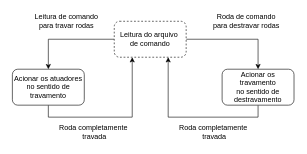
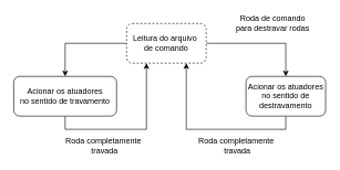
  <mxCell id="0" />
  <mxCell id="1" parent="0" />
  <mxCell id="2" value="" style="edgeStyle=orthogonalEdgeStyle;rounded=0;orthogonalLoop=1;jettySize=auto;html=1;" edge="1" parent="1" source="6" target="4"><mxGeometry relative="1" as="geometry" /></mxCell>
  <mxCell id="3" value="" style="edgeStyle=orthogonalEdgeStyle;rounded=0;orthogonalLoop=1;jettySize=auto;html=1;entryX=0.25;entryY=1;entryDx=0;entryDy=0;exitX=0.5;exitY=1;exitDx=0;exitDy=0;" edge="1" parent="1" source="4" target="6"><mxGeometry relative="1" as="geometry"><mxPoint x="80" y="255" as="targetPoint" /></mxGeometry></mxCell>
- <mxCell id="4" value="Acionar os atuadores&lt;br&gt;no sentido de travamento" style="rounded=1;whiteSpace=wrap;html=1;" vertex="1" parent="1"><mxGeometry x="20" y="115" width="120" height="60" as="geometry" /></mxCell>
+ <mxCell id="4" value="Acionar os atuadores&lt;br&gt;no sentido de travamento" style="rounded=1;whiteSpace=wrap;html=1;" vertex="1" parent="1"><mxGeometry x="20" y="115" width="155" height="60" as="geometry" /></mxCell>
  <mxCell id="5" value="" style="edgeStyle=orthogonalEdgeStyle;rounded=0;orthogonalLoop=1;jettySize=auto;html=1;" edge="1" parent="1" source="6" target="9"><mxGeometry relative="1" as="geometry" /></mxCell>
  <mxCell id="6" value="Leitura do arquivo&amp;nbsp;&lt;br&gt;de comando" style="rounded=1;whiteSpace=wrap;html=1;dashed=1;" vertex="1" parent="1"><mxGeometry x="190" y="35" width="120" height="60" as="geometry" /></mxCell>
- <mxCell id="7" value="Leitura de comando&lt;br&gt;para travar rodas" style="text;html=1;align=center;verticalAlign=middle;resizable=0;points=[];autosize=1;" vertex="1" parent="1"><mxGeometry x="50" y="20" width="120" height="30" as="geometry" /></mxCell>
  <mxCell id="8" value="" style="edgeStyle=orthogonalEdgeStyle;rounded=0;orthogonalLoop=1;jettySize=auto;html=1;entryX=0.75;entryY=1;entryDx=0;entryDy=0;exitX=0.5;exitY=1;exitDx=0;exitDy=0;" edge="1" parent="1" source="9" target="6"><mxGeometry relative="1" as="geometry"><mxPoint x="290" y="145" as="targetPoint" /></mxGeometry></mxCell>
- <mxCell id="9" value="Acionar os travamento&lt;br&gt;no sentido de destravamento" style="rounded=1;whiteSpace=wrap;html=1;" vertex="1" parent="1"><mxGeometry x="370" y="115" width="120" height="60" as="geometry" /></mxCell>
+ <mxCell id="9" value="Acionar os atuadores&lt;br&gt;no sentido de destravamento" style="rounded=1;whiteSpace=wrap;html=1;" vertex="1" parent="1"><mxGeometry x="370" y="115" width="120" height="60" as="geometry" /></mxCell>
  <mxCell id="10" value="Roda de comando&lt;br&gt;para destravar rodas" style="text;html=1;align=center;verticalAlign=middle;resizable=0;points=[];autosize=1;" vertex="1" parent="1"><mxGeometry x="345" y="20" width="130" height="30" as="geometry" /></mxCell>
  <mxCell id="11" value="Roda completamente&lt;br&gt;&amp;nbsp;travada" style="text;html=1;align=center;verticalAlign=middle;resizable=0;points=[];autosize=1;" vertex="1" parent="1"><mxGeometry x="90" y="205" width="130" height="30" as="geometry" /></mxCell>
  <mxCell id="12" value="Roda completamente&lt;br&gt;&amp;nbsp;travada" style="text;html=1;align=center;verticalAlign=middle;resizable=0;points=[];autosize=1;" vertex="1" parent="1"><mxGeometry x="290" y="205" width="130" height="30" as="geometry" /></mxCell>
